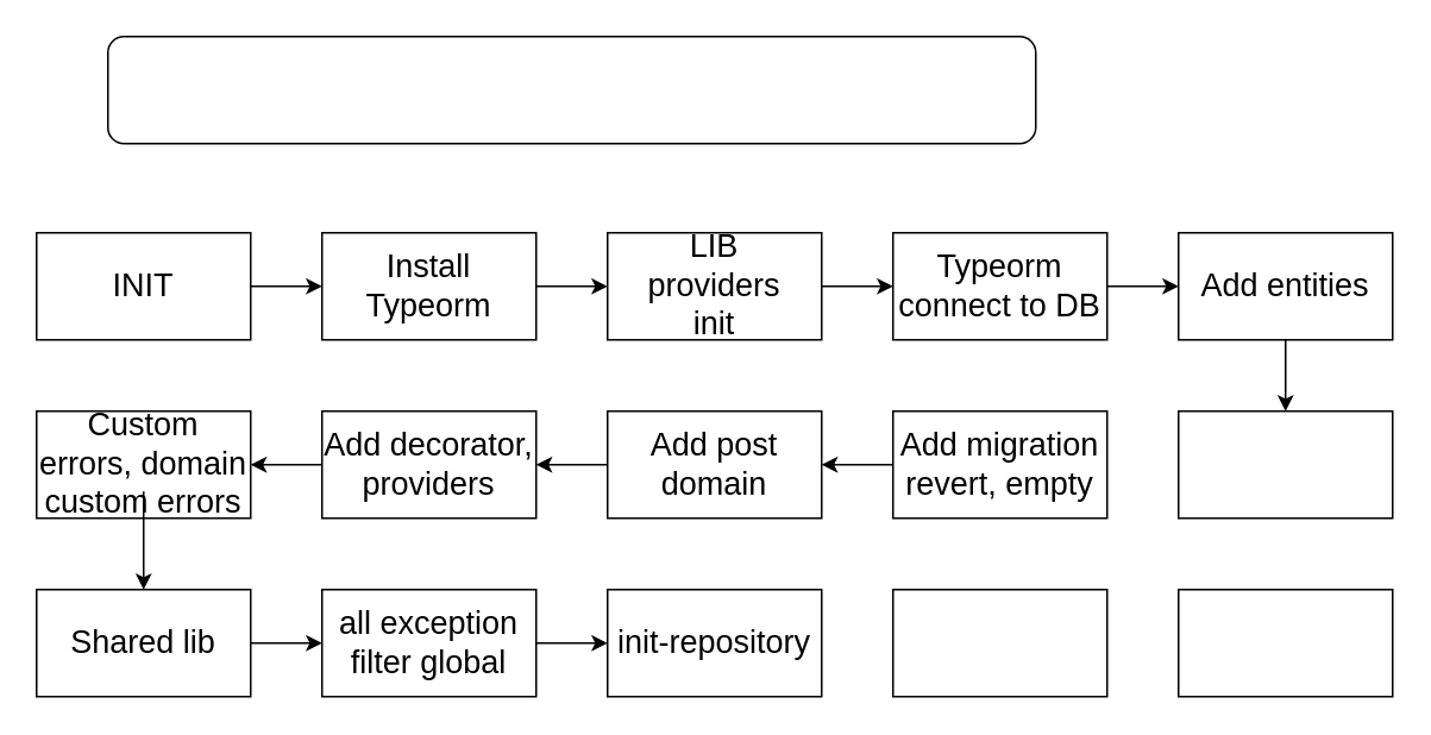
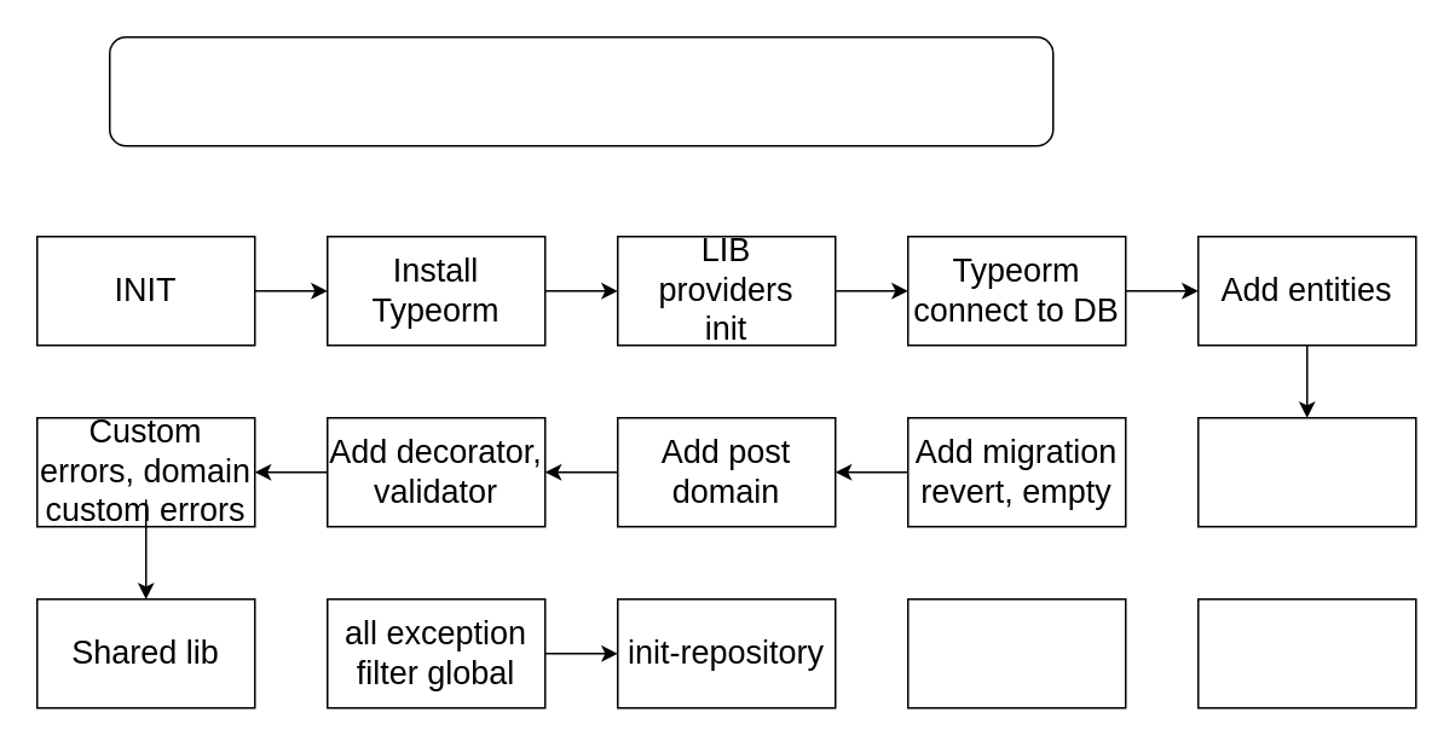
  <mxCell id="0" />
  <mxCell id="1" parent="0" />
  <mxCell id="2" value="" style="edgeStyle=orthogonalEdgeStyle;rounded=0;orthogonalLoop=1;jettySize=auto;html=1;" edge="1" parent="1" source="3" target="12"><mxGeometry relative="1" as="geometry" /></mxCell>
  <mxCell id="3" value="" style="rounded=0;whiteSpace=wrap;html=1;" vertex="1" parent="1"><mxGeometry x="20" y="130" width="120" height="60" as="geometry" /></mxCell>
  <mxCell id="4" value="" style="rounded=0;whiteSpace=wrap;html=1;" vertex="1" parent="1"><mxGeometry x="180" y="130" width="120" height="60" as="geometry" /></mxCell>
  <mxCell id="5" value="" style="rounded=0;whiteSpace=wrap;html=1;" vertex="1" parent="1"><mxGeometry x="340" y="130" width="120" height="60" as="geometry" /></mxCell>
  <mxCell id="6" value="" style="rounded=0;whiteSpace=wrap;html=1;" vertex="1" parent="1"><mxGeometry x="500" y="130" width="120" height="60" as="geometry" /></mxCell>
  <mxCell id="7" value="" style="rounded=1;whiteSpace=wrap;html=1;" vertex="1" parent="1"><mxGeometry x="60" y="20" width="520" height="60" as="geometry" /></mxCell>
  <mxCell id="8" value="" style="edgeStyle=orthogonalEdgeStyle;rounded=0;orthogonalLoop=1;jettySize=auto;html=1;" edge="1" parent="1" source="9" target="22"><mxGeometry relative="1" as="geometry" /></mxCell>
  <mxCell id="9" value="" style="rounded=0;whiteSpace=wrap;html=1;" vertex="1" parent="1"><mxGeometry x="660" y="130" width="120" height="60" as="geometry" /></mxCell>
  <mxCell id="10" value="&lt;font style=&quot;font-size: 18px;&quot;&gt;INIT&lt;/font&gt;" style="text;html=1;strokeColor=none;fillColor=none;align=center;verticalAlign=middle;whiteSpace=wrap;rounded=0;" vertex="1" parent="1"><mxGeometry x="50" y="145" width="60" height="30" as="geometry" /></mxCell>
  <mxCell id="11" value="" style="edgeStyle=orthogonalEdgeStyle;rounded=0;orthogonalLoop=1;jettySize=auto;html=1;" edge="1" parent="1" source="12" target="14"><mxGeometry relative="1" as="geometry" /></mxCell>
  <mxCell id="12" value="&lt;font style=&quot;font-size: 18px;&quot;&gt;Install Typeorm&lt;/font&gt;" style="text;html=1;strokeColor=none;fillColor=none;align=center;verticalAlign=middle;whiteSpace=wrap;rounded=0;" vertex="1" parent="1"><mxGeometry x="180" y="145" width="120" height="30" as="geometry" /></mxCell>
  <mxCell id="13" value="" style="edgeStyle=orthogonalEdgeStyle;rounded=0;orthogonalLoop=1;jettySize=auto;html=1;" edge="1" parent="1" source="14" target="16"><mxGeometry relative="1" as="geometry" /></mxCell>
  <mxCell id="14" value="&lt;font style=&quot;font-size: 18px;&quot;&gt;LIB&lt;br&gt;providers&lt;br&gt;init&lt;br&gt;&lt;/font&gt;" style="text;html=1;strokeColor=none;fillColor=none;align=center;verticalAlign=middle;whiteSpace=wrap;rounded=0;" vertex="1" parent="1"><mxGeometry x="340" y="145" width="120" height="30" as="geometry" /></mxCell>
  <mxCell id="15" value="" style="edgeStyle=orthogonalEdgeStyle;rounded=0;orthogonalLoop=1;jettySize=auto;html=1;" edge="1" parent="1" source="16" target="17"><mxGeometry relative="1" as="geometry" /></mxCell>
  <mxCell id="16" value="&lt;font style=&quot;font-size: 18px;&quot;&gt;Typeorm connect to DB&lt;br&gt;&lt;/font&gt;" style="text;html=1;strokeColor=none;fillColor=none;align=center;verticalAlign=middle;whiteSpace=wrap;rounded=0;" vertex="1" parent="1"><mxGeometry x="500" y="145" width="120" height="30" as="geometry" /></mxCell>
  <mxCell id="17" value="&lt;font style=&quot;font-size: 18px;&quot;&gt;Add entities&lt;br&gt;&lt;/font&gt;" style="text;html=1;strokeColor=none;fillColor=none;align=center;verticalAlign=middle;whiteSpace=wrap;rounded=0;" vertex="1" parent="1"><mxGeometry x="660" y="145" width="120" height="30" as="geometry" /></mxCell>
  <mxCell id="18" value="" style="rounded=0;whiteSpace=wrap;html=1;" vertex="1" parent="1"><mxGeometry x="20" y="230" width="120" height="60" as="geometry" /></mxCell>
  <mxCell id="19" value="" style="rounded=0;whiteSpace=wrap;html=1;" vertex="1" parent="1"><mxGeometry x="180" y="230" width="120" height="60" as="geometry" /></mxCell>
  <mxCell id="20" value="" style="rounded=0;whiteSpace=wrap;html=1;" vertex="1" parent="1"><mxGeometry x="340" y="230" width="120" height="60" as="geometry" /></mxCell>
  <mxCell id="21" value="" style="rounded=0;whiteSpace=wrap;html=1;" vertex="1" parent="1"><mxGeometry x="500" y="230" width="120" height="60" as="geometry" /></mxCell>
  <mxCell id="22" value="" style="rounded=0;whiteSpace=wrap;html=1;" vertex="1" parent="1"><mxGeometry x="660" y="230" width="120" height="60" as="geometry" /></mxCell>
  <mxCell id="23" value="" style="edgeStyle=orthogonalEdgeStyle;rounded=0;orthogonalLoop=1;jettySize=auto;html=1;" edge="1" parent="1" source="24" target="26"><mxGeometry relative="1" as="geometry" /></mxCell>
  <mxCell id="24" value="&lt;font style=&quot;font-size: 18px;&quot;&gt;Add migration revert, empty&lt;br&gt;&lt;/font&gt;" style="text;html=1;strokeColor=none;fillColor=none;align=center;verticalAlign=middle;whiteSpace=wrap;rounded=0;" vertex="1" parent="1"><mxGeometry x="500" y="245" width="120" height="30" as="geometry" /></mxCell>
  <mxCell id="25" value="" style="edgeStyle=orthogonalEdgeStyle;rounded=0;orthogonalLoop=1;jettySize=auto;html=1;" edge="1" parent="1" source="26" target="28"><mxGeometry relative="1" as="geometry" /></mxCell>
  <mxCell id="26" value="&lt;font style=&quot;font-size: 18px;&quot;&gt;Add post domain&lt;br&gt;&lt;/font&gt;" style="text;html=1;strokeColor=none;fillColor=none;align=center;verticalAlign=middle;whiteSpace=wrap;rounded=0;" vertex="1" parent="1"><mxGeometry x="340" y="245" width="120" height="30" as="geometry" /></mxCell>
  <mxCell id="27" value="" style="edgeStyle=orthogonalEdgeStyle;rounded=0;orthogonalLoop=1;jettySize=auto;html=1;" edge="1" parent="1" source="28" target="30"><mxGeometry relative="1" as="geometry" /></mxCell>
- <mxCell id="28" value="&lt;font style=&quot;font-size: 18px;&quot;&gt;Add decorator, providers&lt;br&gt;&lt;/font&gt;" style="text;html=1;strokeColor=none;fillColor=none;align=center;verticalAlign=middle;whiteSpace=wrap;rounded=0;" vertex="1" parent="1"><mxGeometry x="180" y="245" width="120" height="30" as="geometry" /></mxCell>
+ <mxCell id="28" value="&lt;font style=&quot;font-size: 18px;&quot;&gt;Add decorator, validator&lt;br&gt;&lt;/font&gt;" style="text;html=1;strokeColor=none;fillColor=none;align=center;verticalAlign=middle;whiteSpace=wrap;rounded=0;" vertex="1" parent="1"><mxGeometry x="180" y="245" width="120" height="30" as="geometry" /></mxCell>
  <mxCell id="29" value="" style="edgeStyle=orthogonalEdgeStyle;rounded=0;orthogonalLoop=1;jettySize=auto;html=1;" edge="1" parent="1" source="30" target="31"><mxGeometry relative="1" as="geometry" /></mxCell>
  <mxCell id="30" value="&lt;font style=&quot;font-size: 18px;&quot;&gt;Custom errors, domain&lt;br&gt;custom errors&lt;br&gt;&lt;/font&gt;" style="text;html=1;strokeColor=none;fillColor=none;align=center;verticalAlign=middle;whiteSpace=wrap;rounded=0;" vertex="1" parent="1"><mxGeometry x="20" y="245" width="120" height="30" as="geometry" /></mxCell>
  <mxCell id="31" value="" style="rounded=0;whiteSpace=wrap;html=1;" vertex="1" parent="1"><mxGeometry x="20" y="330" width="120" height="60" as="geometry" /></mxCell>
  <mxCell id="32" value="" style="rounded=0;whiteSpace=wrap;html=1;" vertex="1" parent="1"><mxGeometry x="180" y="330" width="120" height="60" as="geometry" /></mxCell>
  <mxCell id="33" value="" style="rounded=0;whiteSpace=wrap;html=1;" vertex="1" parent="1"><mxGeometry x="340" y="330" width="120" height="60" as="geometry" /></mxCell>
  <mxCell id="34" value="" style="rounded=0;whiteSpace=wrap;html=1;" vertex="1" parent="1"><mxGeometry x="500" y="330" width="120" height="60" as="geometry" /></mxCell>
  <mxCell id="35" value="" style="rounded=0;whiteSpace=wrap;html=1;" vertex="1" parent="1"><mxGeometry x="660" y="330" width="120" height="60" as="geometry" /></mxCell>
- <mxCell id="36" value="" style="edgeStyle=orthogonalEdgeStyle;rounded=0;orthogonalLoop=1;jettySize=auto;html=1;" edge="1" parent="1" source="37" target="39"><mxGeometry relative="1" as="geometry" /></mxCell>
  <mxCell id="37" value="&lt;font style=&quot;font-size: 18px;&quot;&gt;Shared lib&lt;/font&gt;" style="text;html=1;strokeColor=none;fillColor=none;align=center;verticalAlign=middle;whiteSpace=wrap;rounded=0;" vertex="1" parent="1"><mxGeometry x="20" y="345" width="120" height="30" as="geometry" /></mxCell>
  <mxCell id="38" value="" style="edgeStyle=orthogonalEdgeStyle;rounded=0;orthogonalLoop=1;jettySize=auto;html=1;" edge="1" parent="1" source="39" target="40"><mxGeometry relative="1" as="geometry" /></mxCell>
  <mxCell id="39" value="&lt;font style=&quot;font-size: 18px;&quot;&gt;all exception filter global&lt;/font&gt;" style="text;html=1;strokeColor=none;fillColor=none;align=center;verticalAlign=middle;whiteSpace=wrap;rounded=0;" vertex="1" parent="1"><mxGeometry x="180" y="345" width="120" height="30" as="geometry" /></mxCell>
  <mxCell id="40" value="&lt;font style=&quot;font-size: 18px;&quot;&gt;init-repository&lt;/font&gt;" style="text;html=1;strokeColor=none;fillColor=none;align=center;verticalAlign=middle;whiteSpace=wrap;rounded=0;" vertex="1" parent="1"><mxGeometry x="340" y="345" width="120" height="30" as="geometry" /></mxCell>
